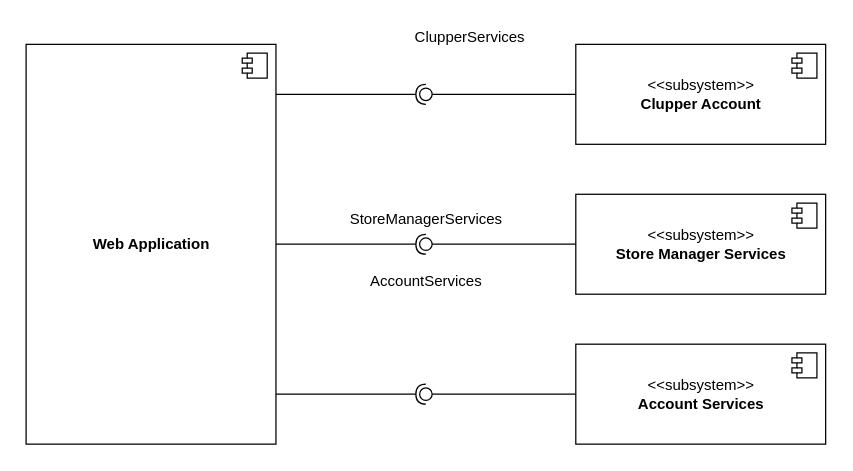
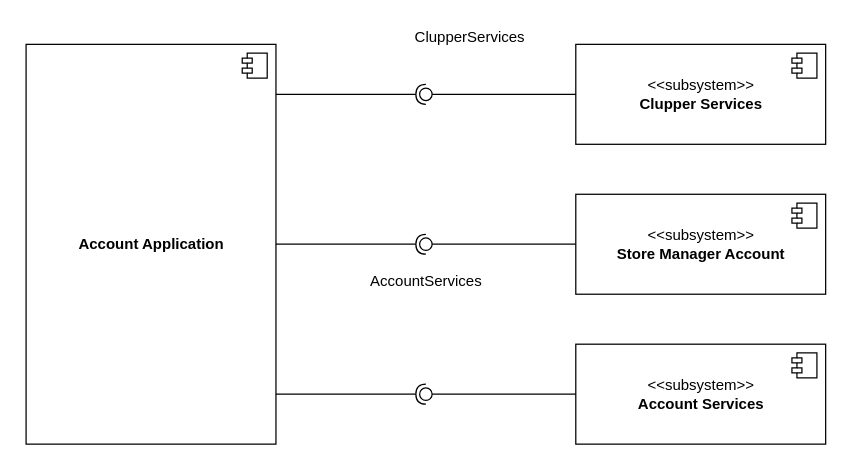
  <mxCell id="0" />
  <mxCell id="1" parent="0" />
- <mxCell id="2" value="&lt;b&gt;Web Application&lt;/b&gt;" style="html=1;dropTarget=0;" vertex="1" parent="1"><mxGeometry x="20" y="35" width="200" height="320" as="geometry" /></mxCell>
+ <mxCell id="2" value="&lt;b&gt;Account Application&lt;/b&gt;" style="html=1;dropTarget=0;" vertex="1" parent="1"><mxGeometry x="20" y="35" width="200" height="320" as="geometry" /></mxCell>
  <mxCell id="3" value="" style="shape=module;jettyWidth=8;jettyHeight=4;" vertex="1" parent="2"><mxGeometry x="1" width="20" height="20" relative="1" as="geometry"><mxPoint x="-27" y="7" as="offset" /></mxGeometry></mxCell>
- <mxCell id="4" value="&amp;lt;&amp;lt;subsystem&amp;gt;&amp;gt;&lt;br&gt;&lt;b&gt;Clupper Account&lt;/b&gt;" style="html=1;dropTarget=0;" vertex="1" parent="1"><mxGeometry x="460" y="35" width="200" height="80" as="geometry" /></mxCell>
+ <mxCell id="4" value="&amp;lt;&amp;lt;subsystem&amp;gt;&amp;gt;&lt;br&gt;&lt;b&gt;Clupper Services&lt;/b&gt;" style="html=1;dropTarget=0;" vertex="1" parent="1"><mxGeometry x="460" y="35" width="200" height="80" as="geometry" /></mxCell>
  <mxCell id="5" value="" style="shape=module;jettyWidth=8;jettyHeight=4;" vertex="1" parent="4"><mxGeometry x="1" width="20" height="20" relative="1" as="geometry"><mxPoint x="-27" y="7" as="offset" /></mxGeometry></mxCell>
- <mxCell id="6" value="&amp;lt;&amp;lt;subsystem&amp;gt;&amp;gt;&lt;br&gt;&lt;b&gt;Store Manager Services&lt;/b&gt;" style="html=1;dropTarget=0;" vertex="1" parent="1"><mxGeometry x="460" y="155" width="200" height="80" as="geometry" /></mxCell>
+ <mxCell id="6" value="&amp;lt;&amp;lt;subsystem&amp;gt;&amp;gt;&lt;br&gt;&lt;b&gt;Store Manager Account&lt;/b&gt;" style="html=1;dropTarget=0;" vertex="1" parent="1"><mxGeometry x="460" y="155" width="200" height="80" as="geometry" /></mxCell>
  <mxCell id="7" value="" style="shape=module;jettyWidth=8;jettyHeight=4;" vertex="1" parent="6"><mxGeometry x="1" width="20" height="20" relative="1" as="geometry"><mxPoint x="-27" y="7" as="offset" /></mxGeometry></mxCell>
  <mxCell id="8" value="&amp;lt;&amp;lt;subsystem&amp;gt;&amp;gt;&lt;br&gt;&lt;b&gt;Account Services&lt;/b&gt;" style="html=1;dropTarget=0;" vertex="1" parent="1"><mxGeometry x="460" y="275" width="200" height="80" as="geometry" /></mxCell>
  <mxCell id="9" value="" style="shape=module;jettyWidth=8;jettyHeight=4;" vertex="1" parent="8"><mxGeometry x="1" width="20" height="20" relative="1" as="geometry"><mxPoint x="-27" y="7" as="offset" /></mxGeometry></mxCell>
  <mxCell id="10" value="" style="group" vertex="1" connectable="0" parent="1"><mxGeometry x="220" y="190" width="240" height="10" as="geometry" /></mxCell>
  <mxCell id="11" value="" style="group" vertex="1" connectable="0" parent="10"><mxGeometry x="115" width="10" height="10" as="geometry" /></mxCell>
  <mxCell id="12" value="" style="ellipse;whiteSpace=wrap;html=1;fontFamily=Helvetica;fontSize=12;fontColor=#000000;align=center;strokeColor=#000000;fillColor=#ffffff;points=[];aspect=fixed;resizable=0;rotation=-180;" vertex="1" parent="11"><mxGeometry width="10" height="10" as="geometry" /></mxCell>
  <mxCell id="13" value="" style="rounded=0;orthogonalLoop=1;jettySize=auto;html=1;endArrow=none;endFill=0;exitX=0;exitY=0.5;exitDx=0;exitDy=0;" edge="1" parent="10" target="12"><mxGeometry x="-295" y="-75" as="geometry"><mxPoint x="240" y="5" as="sourcePoint" /></mxGeometry></mxCell>
  <mxCell id="14" value="" style="rounded=0;orthogonalLoop=1;jettySize=auto;html=1;endArrow=halfCircle;endFill=0;entryX=0.5;entryY=0.5;entryDx=0;entryDy=0;endSize=6;strokeWidth=1;exitX=1;exitY=0.125;exitDx=0;exitDy=0;exitPerimeter=0;" edge="1" parent="10" target="12"><mxGeometry x="-295" y="-75" as="geometry"><mxPoint y="5" as="sourcePoint" /></mxGeometry></mxCell>
  <mxCell id="15" value="" style="group" vertex="1" connectable="0" parent="1"><mxGeometry x="220" y="310" width="240" height="10" as="geometry" /></mxCell>
  <mxCell id="16" value="" style="group" vertex="1" connectable="0" parent="15"><mxGeometry x="115" width="10" height="10" as="geometry" /></mxCell>
  <mxCell id="17" value="" style="ellipse;whiteSpace=wrap;html=1;fontFamily=Helvetica;fontSize=12;fontColor=#000000;align=center;strokeColor=#000000;fillColor=#ffffff;points=[];aspect=fixed;resizable=0;rotation=-180;" vertex="1" parent="16"><mxGeometry width="10" height="10" as="geometry" /></mxCell>
  <mxCell id="18" value="" style="rounded=0;orthogonalLoop=1;jettySize=auto;html=1;endArrow=none;endFill=0;exitX=0;exitY=0.5;exitDx=0;exitDy=0;" edge="1" parent="15" target="17"><mxGeometry x="-295" y="-75" as="geometry"><mxPoint x="240" y="5" as="sourcePoint" /></mxGeometry></mxCell>
  <mxCell id="19" value="" style="rounded=0;orthogonalLoop=1;jettySize=auto;html=1;endArrow=halfCircle;endFill=0;entryX=0.5;entryY=0.5;entryDx=0;entryDy=0;endSize=6;strokeWidth=1;exitX=1;exitY=0.125;exitDx=0;exitDy=0;exitPerimeter=0;" edge="1" parent="15" target="17"><mxGeometry x="-295" y="-75" as="geometry"><mxPoint y="5" as="sourcePoint" /></mxGeometry></mxCell>
  <mxCell id="20" value="" style="group" vertex="1" connectable="0" parent="1"><mxGeometry x="220" y="70" width="240" height="10" as="geometry" /></mxCell>
  <mxCell id="21" value="" style="group" vertex="1" connectable="0" parent="20"><mxGeometry x="115" width="10" height="10" as="geometry" /></mxCell>
  <mxCell id="22" value="" style="ellipse;whiteSpace=wrap;html=1;fontFamily=Helvetica;fontSize=12;fontColor=#000000;align=center;strokeColor=#000000;fillColor=#ffffff;points=[];aspect=fixed;resizable=0;rotation=-180;" vertex="1" parent="21"><mxGeometry width="10" height="10" as="geometry" /></mxCell>
  <mxCell id="23" value="" style="rounded=0;orthogonalLoop=1;jettySize=auto;html=1;endArrow=none;endFill=0;exitX=0;exitY=0.5;exitDx=0;exitDy=0;" edge="1" parent="20" target="22"><mxGeometry x="-295" y="-75" as="geometry"><mxPoint x="240" y="5" as="sourcePoint" /></mxGeometry></mxCell>
  <mxCell id="24" value="" style="rounded=0;orthogonalLoop=1;jettySize=auto;html=1;endArrow=halfCircle;endFill=0;entryX=0.5;entryY=0.5;entryDx=0;entryDy=0;endSize=6;strokeWidth=1;exitX=1;exitY=0.125;exitDx=0;exitDy=0;exitPerimeter=0;" edge="1" parent="20" target="22"><mxGeometry x="-295" y="-75" as="geometry"><mxPoint y="5" as="sourcePoint" /></mxGeometry></mxCell>
  <mxCell id="25" value="ClupperServices" style="text;html=1;align=center;verticalAlign=middle;resizable=0;points=[];autosize=1;" vertex="1" parent="1"><mxGeometry x="325" y="20" width="100" height="20" as="geometry" /></mxCell>
- <mxCell id="26" value="StoreManagerServices" style="text;html=1;align=center;verticalAlign=middle;resizable=0;points=[];autosize=1;" vertex="1" parent="1"><mxGeometry x="270" y="165" width="140" height="20" as="geometry" /></mxCell>
  <mxCell id="27" value="AccountServices" style="text;html=1;align=center;verticalAlign=middle;resizable=0;points=[];autosize=1;" vertex="1" parent="1"><mxGeometry x="290" y="215" width="100" height="20" as="geometry" /></mxCell>
